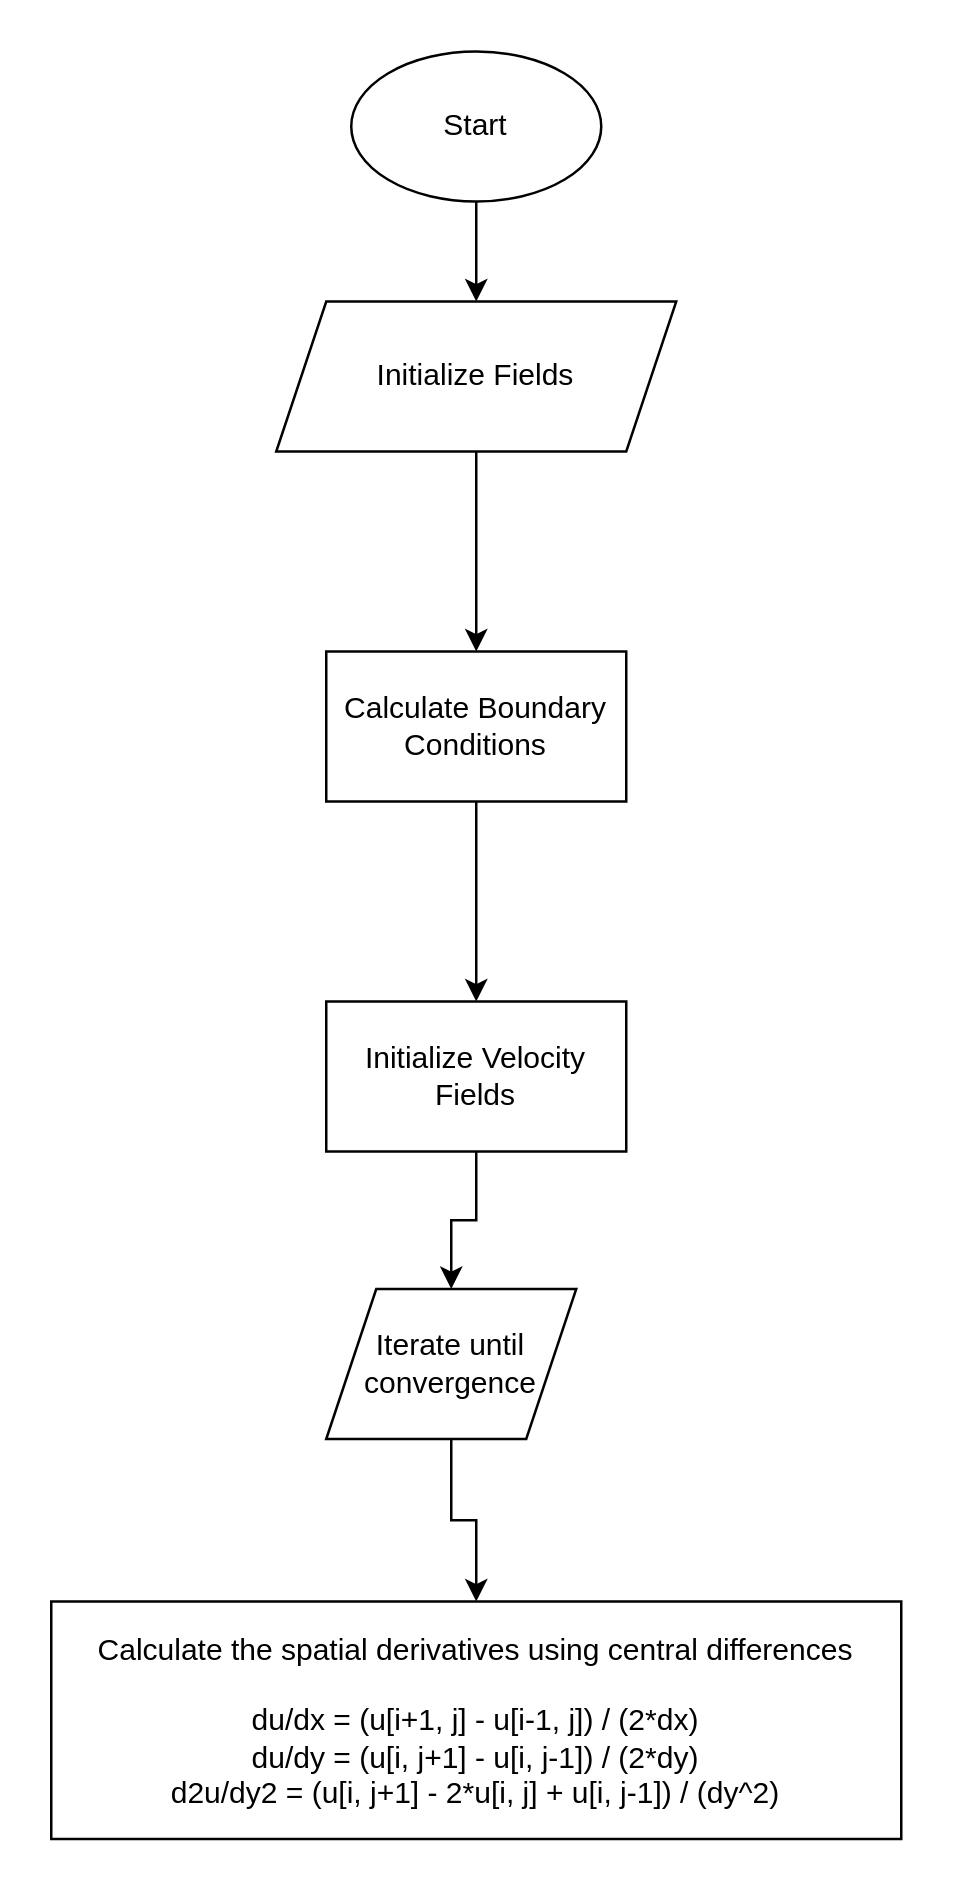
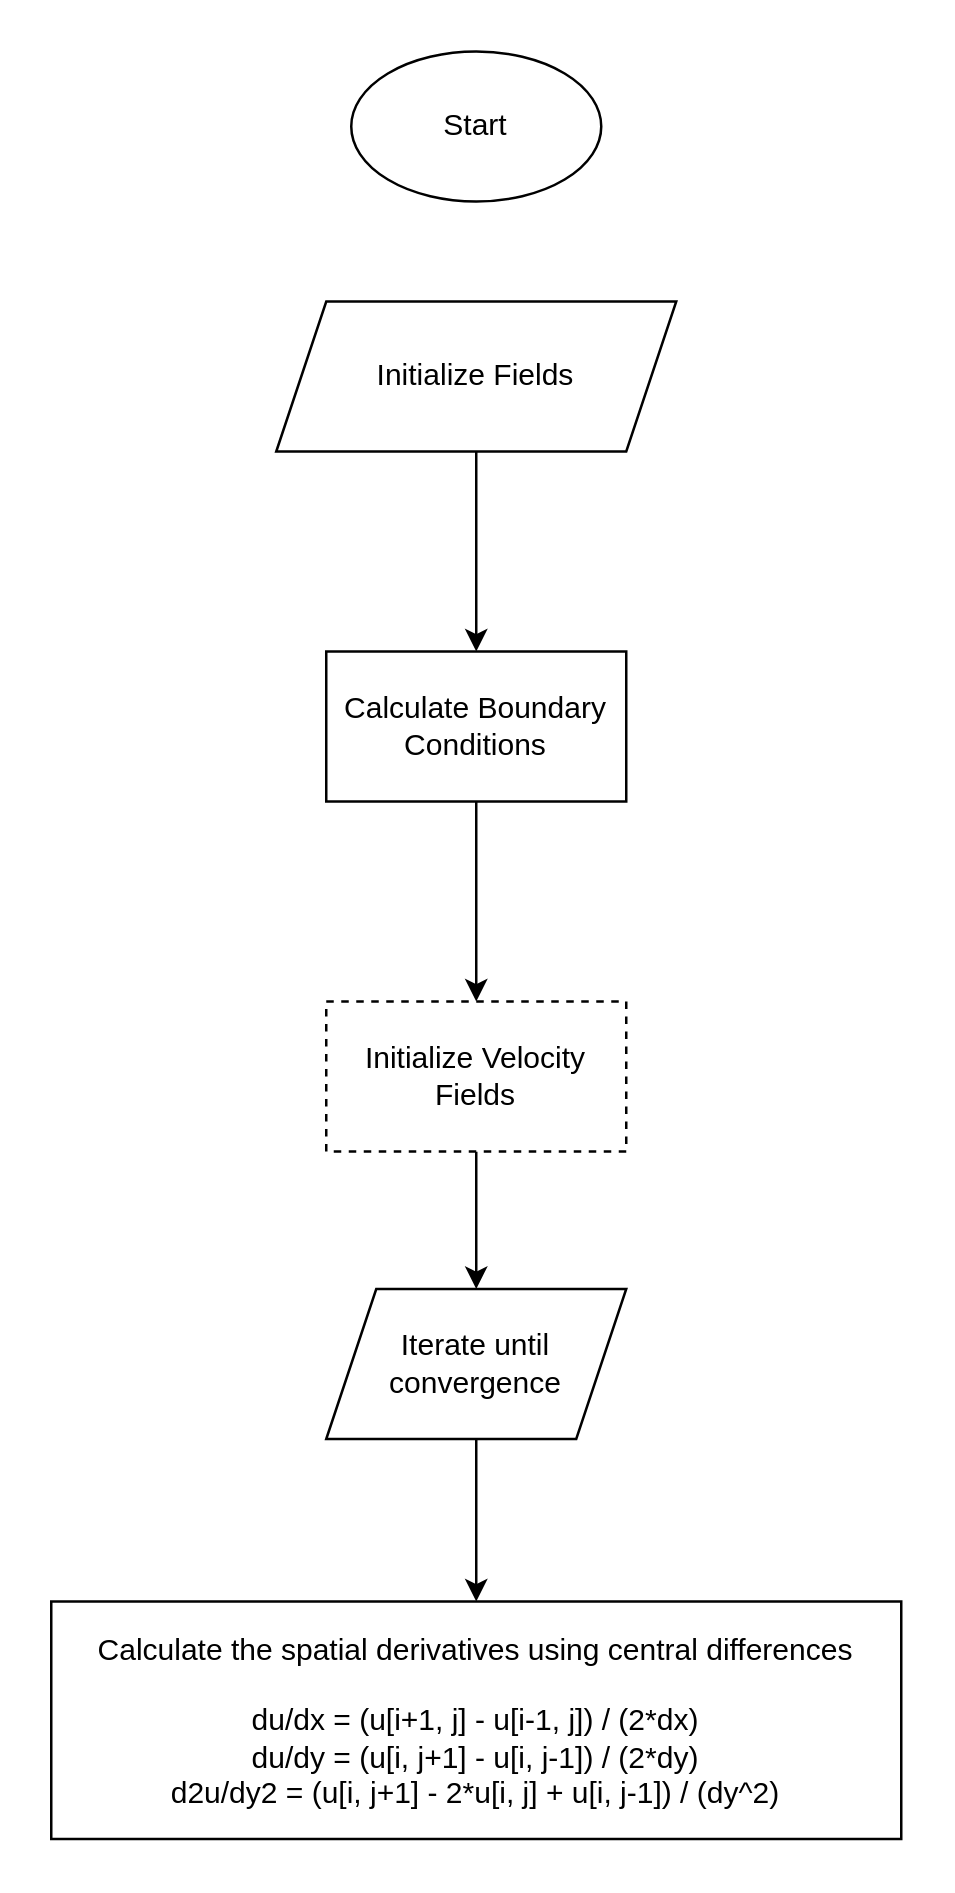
  <mxCell id="0" />
  <mxCell id="1" parent="0" />
- <mxCell id="2" value="" style="edgeStyle=orthogonalEdgeStyle;rounded=0;orthogonalLoop=1;jettySize=auto;html=1;" edge="1" parent="1" source="3" target="5"><mxGeometry relative="1" as="geometry" /></mxCell>
  <mxCell id="3" value="Start" style="ellipse;whiteSpace=wrap;html=1;" vertex="1" parent="1"><mxGeometry x="140" y="20" width="100" height="60" as="geometry" /></mxCell>
  <mxCell id="4" value="" style="edgeStyle=orthogonalEdgeStyle;rounded=0;orthogonalLoop=1;jettySize=auto;html=1;" edge="1" parent="1" source="5" target="7"><mxGeometry relative="1" as="geometry" /></mxCell>
  <mxCell id="5" value="Initialize Fields" style="shape=parallelogram;perimeter=parallelogramPerimeter;whiteSpace=wrap;html=1;fixedSize=1;" vertex="1" parent="1"><mxGeometry x="110" y="120" width="160" height="60" as="geometry" /></mxCell>
  <mxCell id="6" value="" style="edgeStyle=orthogonalEdgeStyle;rounded=0;orthogonalLoop=1;jettySize=auto;html=1;" edge="1" parent="1" source="7" target="9"><mxGeometry relative="1" as="geometry" /></mxCell>
  <mxCell id="7" value="Calculate Boundary Conditions" style="whiteSpace=wrap;html=1;" vertex="1" parent="1"><mxGeometry x="130" y="260" width="120" height="60" as="geometry" /></mxCell>
  <mxCell id="8" value="" style="edgeStyle=orthogonalEdgeStyle;rounded=0;orthogonalLoop=1;jettySize=auto;html=1;" edge="1" parent="1" source="9" target="11"><mxGeometry relative="1" as="geometry" /></mxCell>
- <mxCell id="9" value="Initialize Velocity Fields" style="whiteSpace=wrap;html=1;" vertex="1" parent="1"><mxGeometry x="130" y="400" width="120" height="60" as="geometry" /></mxCell>
+ <mxCell id="9" value="Initialize Velocity Fields" style="whiteSpace=wrap;html=1;dashed=1;" vertex="1" parent="1"><mxGeometry x="130" y="400" width="120" height="60" as="geometry" /></mxCell>
  <mxCell id="10" value="" style="edgeStyle=orthogonalEdgeStyle;rounded=0;orthogonalLoop=1;jettySize=auto;html=1;" edge="1" parent="1" source="11" target="12"><mxGeometry relative="1" as="geometry" /></mxCell>
- <mxCell id="11" value="Iterate until convergence" style="shape=parallelogram;perimeter=parallelogramPerimeter;whiteSpace=wrap;html=1;fixedSize=1;" vertex="1" parent="1"><mxGeometry x="130" y="515" width="100" height="60" as="geometry" /></mxCell>
+ <mxCell id="11" value="Iterate until convergence" style="shape=parallelogram;perimeter=parallelogramPerimeter;whiteSpace=wrap;html=1;fixedSize=1;" vertex="1" parent="1"><mxGeometry x="130" y="515" width="120" height="60" as="geometry" /></mxCell>
  <mxCell id="12" value="Calculate the spatial derivatives using central differences&lt;div&gt;&lt;br&gt;&lt;/div&gt;&lt;div&gt;du/dx = (u[i+1, j] - u[i-1, j]) / (2*dx)&lt;br&gt;&lt;/div&gt;&lt;div&gt;du/dy = (u[i, j+1] - u[i, j-1]) / (2*dy)&lt;br&gt;&lt;/div&gt;&lt;div&gt;d2u/dy2 = (u[i, j+1] - 2*u[i, j] + u[i, j-1]) / (dy^2)&lt;/div&gt;" style="whiteSpace=wrap;html=1;" vertex="1" parent="1"><mxGeometry x="20" y="640" width="340" height="95" as="geometry" /></mxCell>
